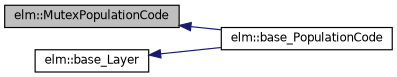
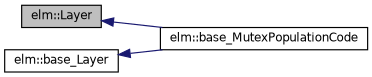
  digraph {
    rankdir=LR
    node [color=black fillcolor=white fontname=Helvetica fontsize=10 shape=record style=filled]
    edge [color=midnightblue dir=back fontname=Helvetica fontsize=10 labelfontname=Helvetica labelfontsize=10 style=solid]
-   n1 [fillcolor=grey75 fontcolor=black height=0.2 label="elm::MutexPopulationCode" width=0.4]
-   n2 [height=0.2 label="elm::base_PopulationCode" width=0.4]
+   n1 [fillcolor=grey75 fontcolor=black height=0.2 label="elm::Layer" width=0.4]
+   n2 [height=0.2 label="elm::base_MutexPopulationCode" width=0.4]
    n3 [height=0.2 label="elm::base_Layer" width=0.4]
    n1 -> n2
    n3 -> n2
  }
